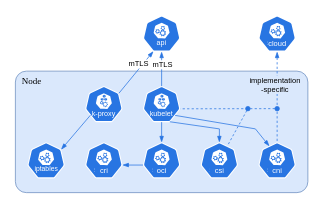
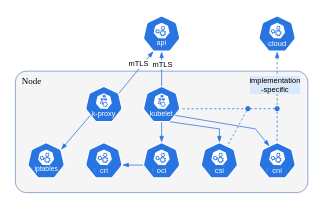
  <mxCell id="0" />
  <mxCell id="1" parent="0" />
- <mxCell id="2" value="Node" style="rounded=1;whiteSpace=wrap;html=1;fillColor=#DAE8FC;strokeColor=#6C8EBF;verticalAlign=top;fontFamily=Verdana;arcSize=9;align=left;spacingLeft=7;" vertex="1" parent="1"><mxGeometry x="20" y="94" width="390" height="162" as="geometry" /></mxCell>
+ <mxCell id="2" value="Node" style="rounded=1;whiteSpace=wrap;html=1;fillColor=#f5f5f5;strokeColor=#6C8EBF;verticalAlign=top;fontFamily=Verdana;arcSize=9;align=left;spacingLeft=7;" vertex="1" parent="1"><mxGeometry x="20" y="94" width="390" height="162" as="geometry" /></mxCell>
  <mxCell id="3" value="" style="aspect=fixed;sketch=0;html=1;dashed=0;whitespace=wrap;verticalLabelPosition=bottom;verticalAlign=top;fillColor=#2875E2;strokeColor=#ffffff;points=[[0.005,0.63,0],[0.1,0.2,0],[0.9,0.2,0],[0.5,0,0],[0.995,0.63,0],[0.72,0.99,0],[0.5,1,0],[0.28,0.99,0]];shape=mxgraph.kubernetes.icon2;kubernetesLabel=1;prIcon=kubelet" vertex="1" parent="1"><mxGeometry x="190" y="114" width="50" height="48" as="geometry" /></mxCell>
  <mxCell id="4" value="" style="aspect=fixed;sketch=0;html=1;dashed=0;whitespace=wrap;verticalLabelPosition=bottom;verticalAlign=top;fillColor=#2875E2;strokeColor=#ffffff;points=[[0.005,0.63,0],[0.1,0.2,0],[0.9,0.2,0],[0.5,0,0],[0.995,0.63,0],[0.72,0.99,0],[0.5,1,0],[0.28,0.99,0]];shape=mxgraph.kubernetes.icon2;kubernetesLabel=1;prIcon=k_proxy" vertex="1" parent="1"><mxGeometry x="113" y="114" width="50" height="48" as="geometry" /></mxCell>
  <mxCell id="5" value="" style="aspect=fixed;sketch=0;html=1;dashed=0;whitespace=wrap;verticalLabelPosition=bottom;verticalAlign=top;fillColor=#2875E2;strokeColor=#ffffff;points=[[0.005,0.63,0],[0.1,0.2,0],[0.9,0.2,0],[0.5,0,0],[0.995,0.63,0],[0.72,0.99,0],[0.5,1,0],[0.28,0.99,0]];shape=mxgraph.kubernetes.icon2;kubernetesLabel=1;prIcon=api;rounded=1;" vertex="1" parent="1"><mxGeometry x="190" y="20" width="50" height="48" as="geometry" /></mxCell>
  <mxCell id="6" value="" style="group" vertex="1" connectable="0" parent="1"><mxGeometry x="344" y="20" width="50" height="48" as="geometry" /></mxCell>
  <mxCell id="7" value="" style="aspect=fixed;sketch=0;html=1;dashed=0;whitespace=wrap;verticalLabelPosition=bottom;verticalAlign=top;fillColor=#2875E2;strokeColor=#ffffff;points=[[0.005,0.63,0],[0.1,0.2,0],[0.9,0.2,0],[0.5,0,0],[0.995,0.63,0],[0.72,0.99,0],[0.5,1,0],[0.28,0.99,0]];shape=mxgraph.kubernetes.icon2;kubernetesLabel=1;prIcon=sched;rounded=1;" vertex="1" parent="6"><mxGeometry width="50" height="48" as="geometry" /></mxCell>
  <mxCell id="8" value="cloud" style="whiteSpace=wrap;html=1;fontColor=#FFFFFF;strokeColor=none;fillColor=#2875E2;imageHeight=24;spacing=0;verticalAlign=middle;fontSize=10;" vertex="1" parent="6"><mxGeometry x="12.5" y="32" width="25" height="10" as="geometry" /></mxCell>
  <mxCell id="9" value="" style="group" vertex="1" connectable="0" parent="1"><mxGeometry x="113" y="189" width="50" height="48" as="geometry" /></mxCell>
  <mxCell id="10" value="" style="aspect=fixed;sketch=0;html=1;dashed=0;whitespace=wrap;verticalLabelPosition=bottom;verticalAlign=top;fillColor=#2875E2;strokeColor=#ffffff;points=[[0.005,0.63,0],[0.1,0.2,0],[0.9,0.2,0],[0.5,0,0],[0.995,0.63,0],[0.72,0.99,0],[0.5,1,0],[0.28,0.99,0]];shape=mxgraph.kubernetes.icon2;kubernetesLabel=1;prIcon=sched;rounded=1;" vertex="1" parent="9"><mxGeometry width="50" height="48" as="geometry" /></mxCell>
  <mxCell id="11" value="cri" style="whiteSpace=wrap;html=1;fontColor=#FFFFFF;strokeColor=none;fillColor=#2875E2;imageHeight=24;spacing=0;verticalAlign=middle;fontSize=10;" vertex="1" parent="9"><mxGeometry x="12.5" y="32" width="25" height="10" as="geometry" /></mxCell>
  <mxCell id="12" value="" style="group" vertex="1" connectable="0" parent="1"><mxGeometry x="344" y="189" width="50" height="48" as="geometry" /></mxCell>
  <mxCell id="13" value="" style="aspect=fixed;sketch=0;html=1;dashed=0;whitespace=wrap;verticalLabelPosition=bottom;verticalAlign=top;fillColor=#2875E2;strokeColor=#ffffff;points=[[0.005,0.63,0],[0.1,0.2,0],[0.9,0.2,0],[0.5,0,0],[0.995,0.63,0],[0.72,0.99,0],[0.5,1,0],[0.28,0.99,0]];shape=mxgraph.kubernetes.icon2;kubernetesLabel=1;prIcon=sched;rounded=1;" vertex="1" parent="12"><mxGeometry width="50" height="48" as="geometry" /></mxCell>
  <mxCell id="14" value="cni" style="whiteSpace=wrap;html=1;fontColor=#FFFFFF;strokeColor=none;fillColor=#2875E2;imageHeight=24;spacing=0;verticalAlign=middle;fontSize=10;" vertex="1" parent="12"><mxGeometry x="12.5" y="32" width="25" height="10" as="geometry" /></mxCell>
  <mxCell id="15" value="" style="group" vertex="1" connectable="0" parent="1"><mxGeometry x="267" y="189" width="50" height="48" as="geometry" /></mxCell>
  <mxCell id="16" value="" style="aspect=fixed;sketch=0;html=1;dashed=0;whitespace=wrap;verticalLabelPosition=bottom;verticalAlign=top;fillColor=#2875E2;strokeColor=#ffffff;points=[[0.005,0.63,0],[0.1,0.2,0],[0.9,0.2,0],[0.5,0,0],[0.995,0.63,0],[0.72,0.99,0],[0.5,1,0],[0.28,0.99,0]];shape=mxgraph.kubernetes.icon2;kubernetesLabel=1;prIcon=sched;rounded=1;" vertex="1" parent="15"><mxGeometry width="50" height="48" as="geometry" /></mxCell>
  <mxCell id="17" value="csi" style="whiteSpace=wrap;html=1;fontColor=#FFFFFF;strokeColor=none;fillColor=#2875E2;imageHeight=24;spacing=0;verticalAlign=middle;fontSize=10;" vertex="1" parent="15"><mxGeometry x="12.5" y="32" width="25" height="10" as="geometry" /></mxCell>
  <mxCell id="18" value="" style="endArrow=none;html=1;rounded=0;strokeWidth=1;startArrow=blockThin;startFill=1;strokeColor=#2875E2;exitX=0.5;exitY=1;exitDx=0;exitDy=0;exitPerimeter=0;entryX=0.5;entryY=0;entryDx=0;entryDy=0;entryPerimeter=0;dashed=1;" edge="1" parent="1" source="7" target="13"><mxGeometry width="50" height="50" relative="1" as="geometry"><mxPoint x="448" y="-65" as="sourcePoint" /><mxPoint x="369" y="168" as="targetPoint" /><Array as="points" /></mxGeometry></mxCell>
  <mxCell id="19" value="&lt;div&gt;implementation&lt;/div&gt;&lt;div&gt;-specific&lt;/div&gt;" style="edgeLabel;html=1;align=center;verticalAlign=middle;resizable=0;points=[];fontSize=10;labelBackgroundColor=#DAE8FC;" vertex="1" connectable="0" parent="18"><mxGeometry x="0.012" y="1" relative="1" as="geometry"><mxPoint x="-5" y="-18" as="offset" /></mxGeometry></mxCell>
  <mxCell id="20" value="" style="endArrow=none;html=1;rounded=0;strokeWidth=1;startArrow=oval;startFill=1;strokeColor=#2875E2;dashed=1;entryX=0.709;entryY=0.107;entryDx=0;entryDy=0;entryPerimeter=0;" edge="1" parent="1" target="16"><mxGeometry width="50" height="50" relative="1" as="geometry"><mxPoint x="330" y="144" as="sourcePoint" /><mxPoint x="315" y="197" as="targetPoint" /><Array as="points" /></mxGeometry></mxCell>
  <mxCell id="21" value="" style="endArrow=none;html=1;rounded=0;strokeWidth=1;startArrow=oval;startFill=1;strokeColor=#2875E2;entryX=0.995;entryY=0.63;entryDx=0;entryDy=0;entryPerimeter=0;dashed=1;" edge="1" parent="1" target="3"><mxGeometry width="50" height="50" relative="1" as="geometry"><mxPoint x="369" y="144" as="sourcePoint" /><mxPoint x="325" y="209" as="targetPoint" /><Array as="points" /></mxGeometry></mxCell>
  <mxCell id="22" value="" style="endArrow=none;html=1;rounded=0;strokeWidth=1;startArrow=blockThin;startFill=1;strokeColor=#2875E2;exitX=0.5;exitY=1;exitDx=0;exitDy=0;exitPerimeter=0;entryX=0.5;entryY=0;entryDx=0;entryDy=0;entryPerimeter=0;" edge="1" parent="1" source="5" target="3"><mxGeometry width="50" height="50" relative="1" as="geometry"><mxPoint x="379" y="78" as="sourcePoint" /><mxPoint x="379" y="199" as="targetPoint" /><Array as="points" /></mxGeometry></mxCell>
  <mxCell id="23" value="&lt;div&gt;mTLS&lt;/div&gt;" style="edgeLabel;html=1;align=center;verticalAlign=middle;resizable=0;points=[];fontSize=10;labelBackgroundColor=#FFFFFF;" vertex="1" connectable="0" parent="22"><mxGeometry x="0.012" y="1" relative="1" as="geometry"><mxPoint x="-1" y="-7" as="offset" /></mxGeometry></mxCell>
  <mxCell id="24" value="" style="endArrow=none;html=1;rounded=0;strokeWidth=1;startArrow=blockThin;startFill=1;strokeColor=#2875E2;exitX=0.28;exitY=0.99;exitDx=0;exitDy=0;exitPerimeter=0;entryX=0.9;entryY=0.2;entryDx=0;entryDy=0;entryPerimeter=0;" edge="1" parent="1" source="5" target="4"><mxGeometry width="50" height="50" relative="1" as="geometry"><mxPoint x="225" y="78" as="sourcePoint" /><mxPoint x="225" y="124" as="targetPoint" /><Array as="points" /></mxGeometry></mxCell>
  <mxCell id="25" value="&lt;div&gt;mTLS&lt;/div&gt;" style="edgeLabel;html=1;align=center;verticalAlign=middle;resizable=0;points=[];fontSize=10;labelBackgroundColor=#FFFFFF;" vertex="1" connectable="0" parent="24"><mxGeometry x="0.012" y="1" relative="1" as="geometry"><mxPoint x="2" y="-13" as="offset" /></mxGeometry></mxCell>
  <mxCell id="26" value="" style="endArrow=none;html=1;rounded=0;strokeWidth=1;startArrow=blockThin;startFill=1;strokeColor=#2875E2;exitX=0.9;exitY=0.2;exitDx=0;exitDy=0;exitPerimeter=0;entryX=0.141;entryY=0.809;entryDx=0;entryDy=0;entryPerimeter=0;" edge="1" parent="1" source="31" target="4"><mxGeometry width="50" height="50" relative="1" as="geometry"><mxPoint x="214" y="78" as="sourcePoint" /><mxPoint x="168" y="134" as="targetPoint" /><Array as="points" /></mxGeometry></mxCell>
  <mxCell id="27" value="" style="endArrow=none;html=1;rounded=0;strokeWidth=1;startArrow=blockThin;startFill=1;strokeColor=#2875E2;exitX=0.5;exitY=0;exitDx=0;exitDy=0;exitPerimeter=0;entryX=0.5;entryY=1;entryDx=0;entryDy=0;entryPerimeter=0;" edge="1" parent="1" source="35" target="3"><mxGeometry width="50" height="50" relative="1" as="geometry"><mxPoint x="148" y="199" as="sourcePoint" /><mxPoint x="148" y="172" as="targetPoint" /><Array as="points" /></mxGeometry></mxCell>
  <mxCell id="28" value="" style="endArrow=none;html=1;rounded=0;strokeWidth=1;startArrow=blockThin;startFill=1;strokeColor=#2875E2;exitX=0.5;exitY=0;exitDx=0;exitDy=0;exitPerimeter=0;endFill=0;entryX=0.72;entryY=0.99;entryDx=0;entryDy=0;entryPerimeter=0;" edge="1" parent="1" source="16" target="3"><mxGeometry width="50" height="50" relative="1" as="geometry"><mxPoint x="225" y="199" as="sourcePoint" /><mxPoint x="215" y="172" as="targetPoint" /><Array as="points"><mxPoint x="292" y="171" /></Array></mxGeometry></mxCell>
  <mxCell id="29" value="" style="endArrow=none;html=1;rounded=0;strokeWidth=1;startArrow=blockThin;startFill=1;strokeColor=#2875E2;exitX=0.293;exitY=0.107;exitDx=0;exitDy=0;exitPerimeter=0;endFill=0;entryX=0.86;entryY=0.813;entryDx=0;entryDy=0;entryPerimeter=0;" edge="1" parent="1" source="13" target="3"><mxGeometry width="50" height="50" relative="1" as="geometry"><mxPoint x="302" y="199" as="sourcePoint" /><mxPoint x="292" y="171" as="targetPoint" /><Array as="points"><mxPoint x="340" y="171" /></Array></mxGeometry></mxCell>
  <mxCell id="30" value="" style="group" vertex="1" connectable="0" parent="1"><mxGeometry x="36" y="189" width="50" height="48" as="geometry" /></mxCell>
  <mxCell id="31" value="" style="aspect=fixed;sketch=0;html=1;dashed=0;whitespace=wrap;verticalLabelPosition=bottom;verticalAlign=top;fillColor=#2875E2;strokeColor=#ffffff;points=[[0.005,0.63,0],[0.1,0.2,0],[0.9,0.2,0],[0.5,0,0],[0.995,0.63,0],[0.72,0.99,0],[0.5,1,0],[0.28,0.99,0]];shape=mxgraph.kubernetes.icon2;kubernetesLabel=1;prIcon=sched;rounded=1;" vertex="1" parent="30"><mxGeometry width="50" height="48" as="geometry" /></mxCell>
  <mxCell id="32" value="iptables" style="whiteSpace=wrap;html=1;fontColor=#FFFFFF;strokeColor=none;fillColor=#2875E2;imageHeight=24;spacing=0;verticalAlign=middle;fontSize=9;" vertex="1" parent="30"><mxGeometry x="12.5" y="31" width="25" height="10" as="geometry" /></mxCell>
  <mxCell id="33" value="" style="endArrow=none;html=1;rounded=0;strokeWidth=1;startArrow=blockThin;startFill=1;strokeColor=#2875E2;exitX=0.995;exitY=0.63;exitDx=0;exitDy=0;exitPerimeter=0;entryX=0.005;entryY=0.63;entryDx=0;entryDy=0;entryPerimeter=0;" edge="1" parent="1" source="10" target="35"><mxGeometry width="50" height="50" relative="1" as="geometry"><mxPoint x="225" y="199" as="sourcePoint" /><mxPoint x="225" y="172" as="targetPoint" /><Array as="points" /></mxGeometry></mxCell>
  <mxCell id="34" value="" style="group" vertex="1" connectable="0" parent="1"><mxGeometry x="190" y="189" width="50" height="48" as="geometry" /></mxCell>
  <mxCell id="35" value="" style="aspect=fixed;sketch=0;html=1;dashed=0;whitespace=wrap;verticalLabelPosition=bottom;verticalAlign=top;fillColor=#2875E2;strokeColor=#ffffff;points=[[0.005,0.63,0],[0.1,0.2,0],[0.9,0.2,0],[0.5,0,0],[0.995,0.63,0],[0.72,0.99,0],[0.5,1,0],[0.28,0.99,0]];shape=mxgraph.kubernetes.icon2;kubernetesLabel=1;prIcon=sched;rounded=1;" vertex="1" parent="34"><mxGeometry width="50" height="48" as="geometry" /></mxCell>
  <mxCell id="36" value="oci" style="whiteSpace=wrap;html=1;fontColor=#FFFFFF;strokeColor=none;fillColor=#2875E2;imageHeight=24;spacing=0;verticalAlign=middle;fontSize=10;" vertex="1" parent="34"><mxGeometry x="12.5" y="32" width="25" height="10" as="geometry" /></mxCell>
